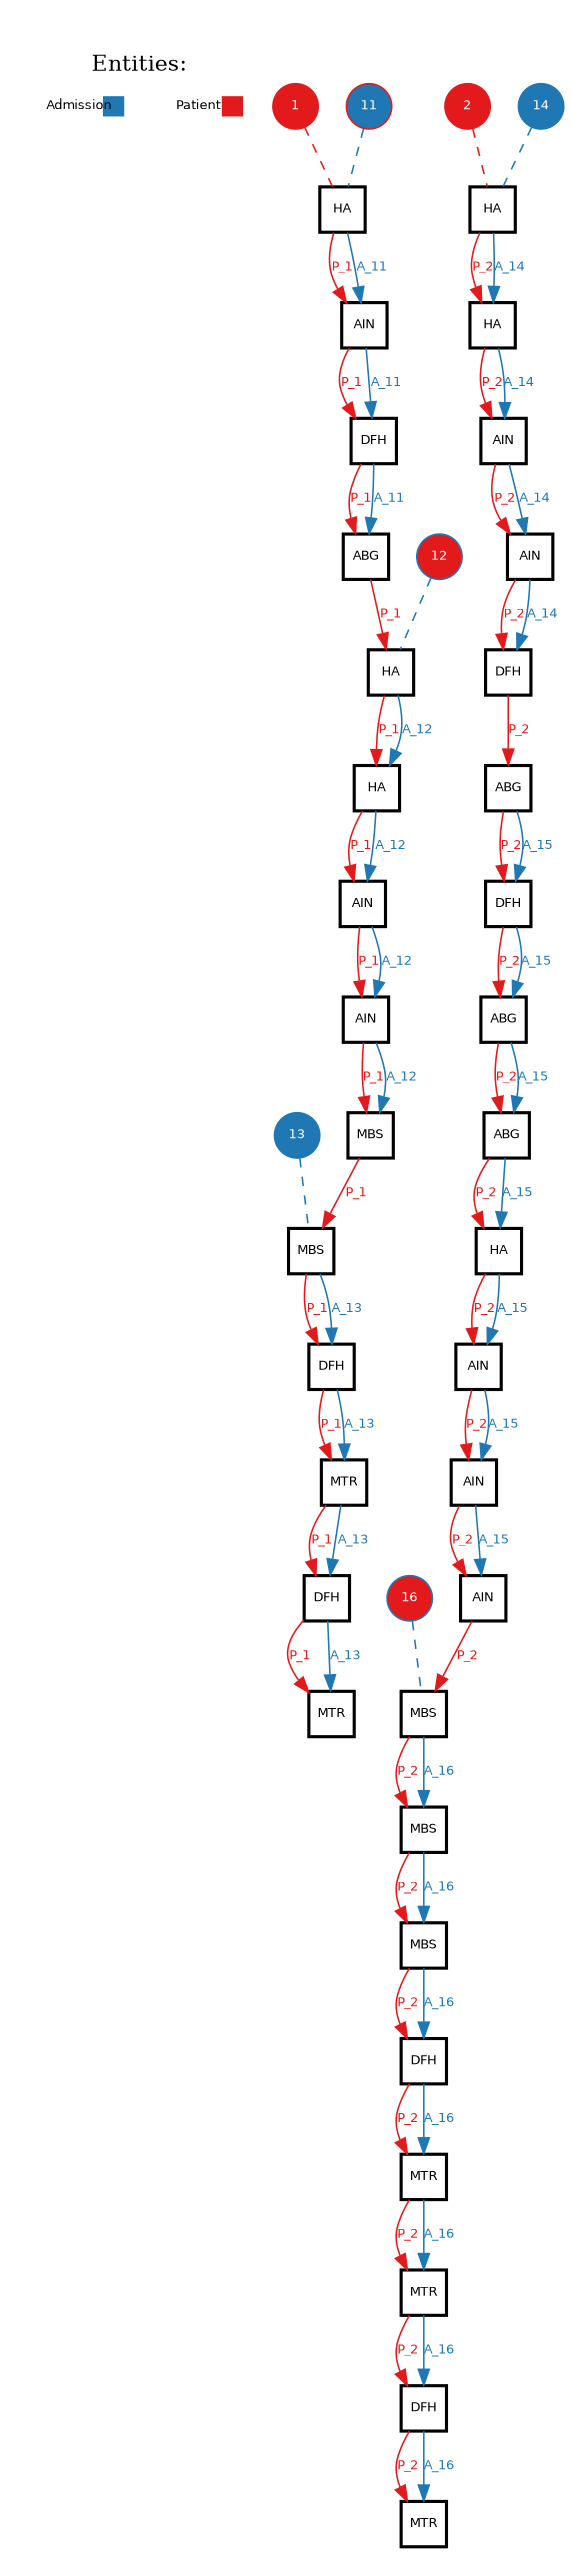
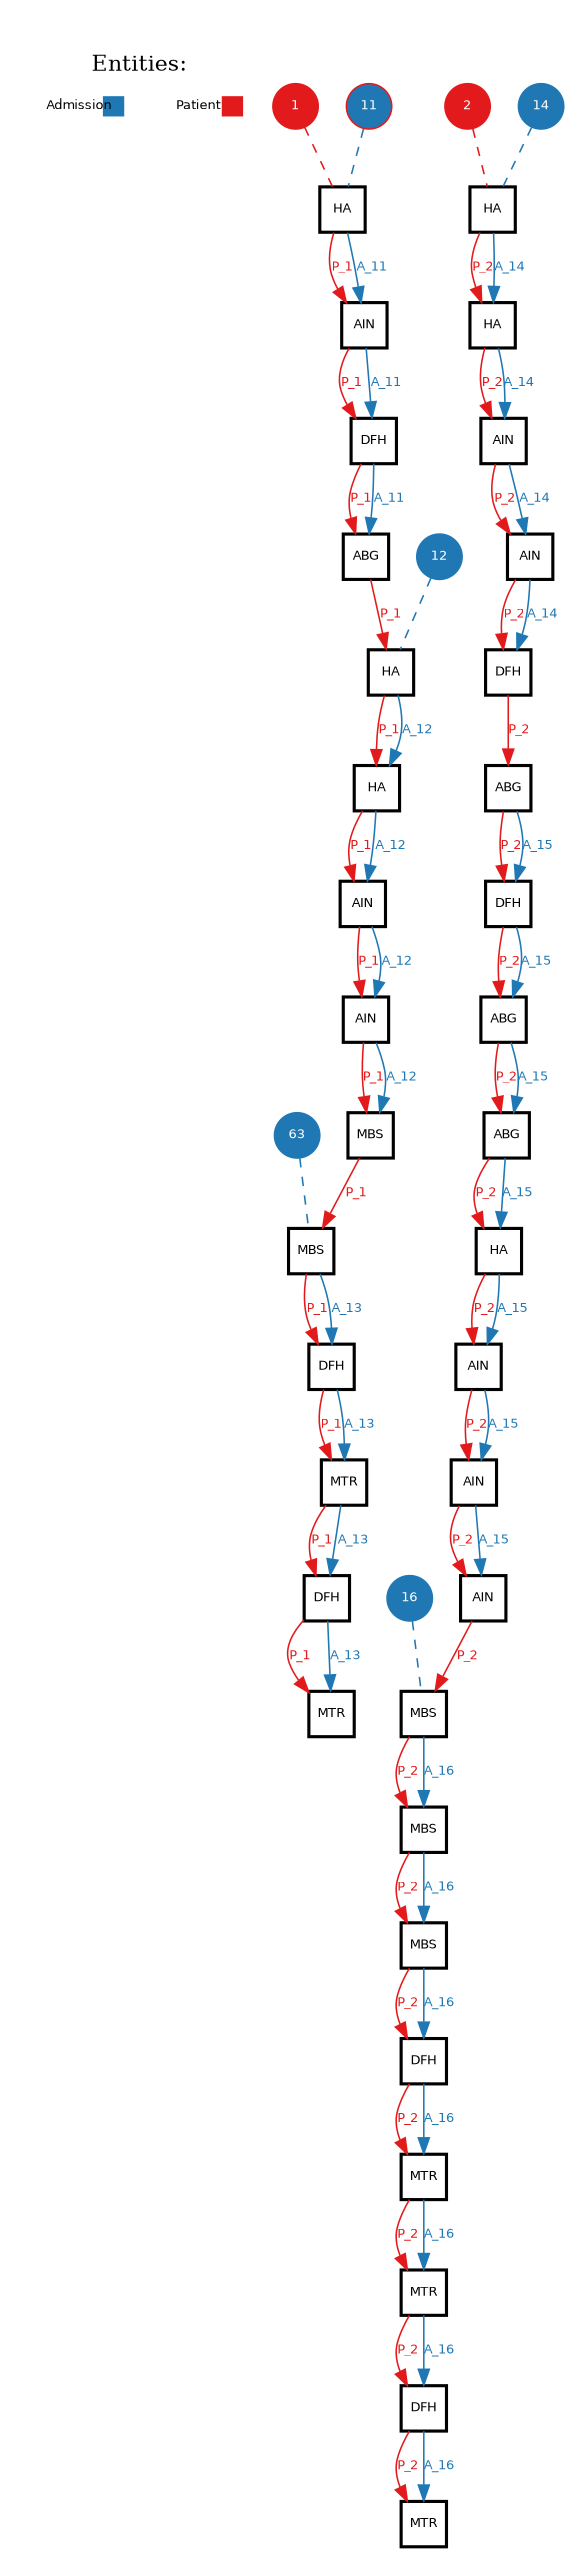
  digraph {
    rankdir=TB
    node [color="#000000" fillcolor="#ffffff" fixedsize=false fontname=Helvetica fontsize=8 margin=0 shape=square style=filled penwidth=2]
    edge [color="#e31a1c" fontcolor="#e31a1c" fontname=Helvetica fontsize=8 penwidth=1]
    n1 [color="#ffffff" fillcolor="#ffffff:#ffffff:#ffffff:#e31a1c" fixedsize=True fontcolor="#000000" height=0.2 label=Patient shape=rectangle style=striped width=0.8 penwidth=""]
    n2 [color="#ffffff" fillcolor="#ffffff:#ffffff:#ffffff:#1f78b4" fixedsize=True fontcolor="#000000" height=0.2 label=Admission shape=rectangle style=striped width=0.8 penwidth=""]
    n3 [height=0.4 label=AIN width=0.4]
    n4 [height=0.4 label=MBS width=0.4]
    n5 [height=0.4 label=MBS width=0.4]
    n6 [height=0.4 label=DFH width=0.4]
    n7 [height=0.4 label=AIN width=0.4]
    n8 [height=0.4 label=MTR width=0.4]
    n9 [height=0.4 label=DFH width=0.4]
    n10 [height=0.4 label=MTR width=0.4]
    n11 [height=0.4 label=DFH width=0.4]
    n12 [height=0.4 label=ABG width=0.4]
    n13 [height=0.4 label=HA width=0.4]
    n14 [height=0.4 label=HA width=0.4]
    n15 [height=0.4 label=AIN width=0.4]
    n16 [height=0.4 label=HA width=0.4]
    n17 [height=0.4 label=ABG width=0.4]
    n18 [height=0.4 label=DFH width=0.4]
    n19 [height=0.4 label=ABG width=0.4]
    n20 [height=0.4 label=ABG width=0.4]
    n21 [height=0.4 label=AIN width=0.4]
    n22 [height=0.4 label=AIN width=0.4]
    n23 [height=0.4 label=DFH width=0.4]
    n24 [height=0.4 label=MTR width=0.4]
    n25 [height=0.4 label=DFH width=0.4]
    n26 [height=0.4 label=MTR width=0.4]
    n27 [height=0.4 label=HA width=0.4]
    n28 [height=0.4 label=AIN width=0.4]
    n29 [height=0.4 label=HA width=0.4]
    n30 [height=0.4 label=MBS width=0.4]
    n31 [height=0.4 label=MBS width=0.4]
    n32 [height=0.4 label=MBS width=0.4]
    n33 [height=0.4 label=DFH width=0.4]
    n34 [height=0.4 label=MTR width=0.4]
    n35 [height=0.4 label=AIN width=0.4]
    n36 [height=0.4 label=AIN width=0.4]
    n37 [height=0.4 label=HA width=0.4]
    n38 [color="#e31a1c" fillcolor="#e31a1c" fontcolor="#ffffff" height=0.4 label=1 shape=circle width=0.4 penwidth=""]
    n39 [color="#e31a1c" fillcolor="#e31a1c" fontcolor="#ffffff" height=0.4 label=2 shape=circle width=0.4 penwidth=""]
    n40 [color="#e31a1c" fillcolor="#1f78b4" fontcolor="#ffffff" height=0.4 label=11 shape=circle width=0.4 penwidth=""]
-   n41 [color="#1f78b4" fillcolor="#e31a1c" fontcolor="#ffffff" height=0.4 label=12 shape=circle width=0.4 penwidth=""]
-   n42 [color="#1f78b4" fillcolor="#1f78b4" fontcolor="#ffffff" height=0.4 label=13 shape=circle width=0.4 penwidth=""]
+   n41 [color="#1f78b4" fillcolor="#1f78b4" fontcolor="#ffffff" height=0.4 label=12 shape=circle width=0.4 penwidth=""]
+   n42 [color="#1f78b4" fillcolor="#1f78b4" fontcolor="#ffffff" height=0.4 label=63 shape=circle width=0.4 penwidth=""]
    n43 [color="#1f78b4" fillcolor="#1f78b4" fontcolor="#ffffff" height=0.4 label=14 shape=circle width=0.4 penwidth=""]
-   n44 [color="#1f78b4" fillcolor="#e31a1c" fontcolor="#ffffff" height=0.4 label=16 shape=circle width=0.4 penwidth=""]
+   n44 [color="#1f78b4" fillcolor="#1f78b4" fontcolor="#ffffff" height=0.4 label=16 shape=circle width=0.4 penwidth=""]
    subgraph cluster_1 {
      color="#ffffff"
      label="\nEntities:"
      style=filled
      n1
      n2
    }
    n3 -> n4 [label=P_1]
    n3 -> n4 [color="#1f78b4" fontcolor="#1f78b4" label=A_12]
    n4 -> n5 [label=P_1]
    n5 -> n6 [label=P_1]
    n5 -> n6 [color="#1f78b4" fontcolor="#1f78b4" label=A_13]
    n6 -> n8 [label=P_1]
    n6 -> n8 [color="#1f78b4" fontcolor="#1f78b4" label=A_13]
    n7 -> n3 [label=P_1]
    n7 -> n3 [color="#1f78b4" fontcolor="#1f78b4" label=A_12]
    n8 -> n9 [label=P_1]
    n8 -> n9 [color="#1f78b4" fontcolor="#1f78b4" label=A_13]
    n9 -> n10 [label=P_1]
    n9 -> n10 [color="#1f78b4" fontcolor="#1f78b4" label=A_13]
    n11 -> n12 [label=P_1]
    n11 -> n12 [color="#1f78b4" fontcolor="#1f78b4" label=A_11]
    n12 -> n13 [label=P_1]
    n13 -> n14 [label=P_1]
    n13 -> n14 [color="#1f78b4" fontcolor="#1f78b4" label=A_12]
    n14 -> n7 [label=P_1]
    n14 -> n7 [color="#1f78b4" fontcolor="#1f78b4" label=A_12]
    n15 -> n11 [label=P_1]
    n15 -> n11 [color="#1f78b4" fontcolor="#1f78b4" label=A_11]
    n16 -> n15 [label=P_1]
    n16 -> n15 [color="#1f78b4" fontcolor="#1f78b4" label=A_11]
    n17 -> n18 [label=P_2]
    n17 -> n18 [color="#1f78b4" fontcolor="#1f78b4" label=A_15]
    n18 -> n19 [label=P_2]
    n18 -> n19 [color="#1f78b4" fontcolor="#1f78b4" label=A_15]
    n19 -> n20 [label=P_2]
    n19 -> n20 [color="#1f78b4" fontcolor="#1f78b4" label=A_15]
    n20 -> n27 [label=P_2]
    n20 -> n27 [color="#1f78b4" fontcolor="#1f78b4" label=A_15]
    n21 -> n22 [label=P_2]
    n21 -> n22 [color="#1f78b4" fontcolor="#1f78b4" label=A_14]
    n22 -> n23 [label=P_2]
    n22 -> n23 [color="#1f78b4" fontcolor="#1f78b4" label=A_14]
    n23 -> n17 [label=P_2]
    n24 -> n25 [label=P_2]
    n24 -> n25 [color="#1f78b4" fontcolor="#1f78b4" label=A_16]
    n25 -> n26 [label=P_2]
    n25 -> n26 [color="#1f78b4" fontcolor="#1f78b4" label=A_16]
    n27 -> n28 [label=P_2]
    n27 -> n28 [color="#1f78b4" fontcolor="#1f78b4" label=A_15]
    n28 -> n35 [label=P_2]
    n28 -> n35 [color="#1f78b4" fontcolor="#1f78b4" label=A_15]
    n29 -> n21 [label=P_2]
    n29 -> n21 [color="#1f78b4" fontcolor="#1f78b4" label=A_14]
    n30 -> n31 [label=P_2]
    n30 -> n31 [color="#1f78b4" fontcolor="#1f78b4" label=A_16]
    n31 -> n32 [label=P_2]
    n31 -> n32 [color="#1f78b4" fontcolor="#1f78b4" label=A_16]
    n32 -> n33 [label=P_2]
    n32 -> n33 [color="#1f78b4" fontcolor="#1f78b4" label=A_16]
    n33 -> n34 [label=P_2]
    n33 -> n34 [color="#1f78b4" fontcolor="#1f78b4" label=A_16]
    n34 -> n24 [label=P_2]
    n34 -> n24 [color="#1f78b4" fontcolor="#1f78b4" label=A_16]
    n35 -> n36 [label=P_2]
    n35 -> n36 [color="#1f78b4" fontcolor="#1f78b4" label=A_15]
    n36 -> n30 [label=P_2]
    n37 -> n29 [label=P_2]
    n37 -> n29 [color="#1f78b4" fontcolor="#1f78b4" label=A_14]
    n38 -> n16 [arrowhead=none style=dashed fontcolor="" fontname="" fontsize="" penwidth=""]
    n39 -> n37 [arrowhead=none style=dashed fontcolor="" fontname="" fontsize="" penwidth=""]
    n40 -> n16 [arrowhead=none color="#1f78b4" style=dashed fontcolor="" fontname="" fontsize="" penwidth=""]
    n41 -> n13 [arrowhead=none color="#1f78b4" style=dashed fontcolor="" fontname="" fontsize="" penwidth=""]
    n42 -> n5 [arrowhead=none color="#1f78b4" style=dashed fontcolor="" fontname="" fontsize="" penwidth=""]
    n43 -> n37 [arrowhead=none color="#1f78b4" style=dashed fontcolor="" fontname="" fontsize="" penwidth=""]
    n44 -> n30 [arrowhead=none color="#1f78b4" style=dashed fontcolor="" fontname="" fontsize="" penwidth=""]
  }
